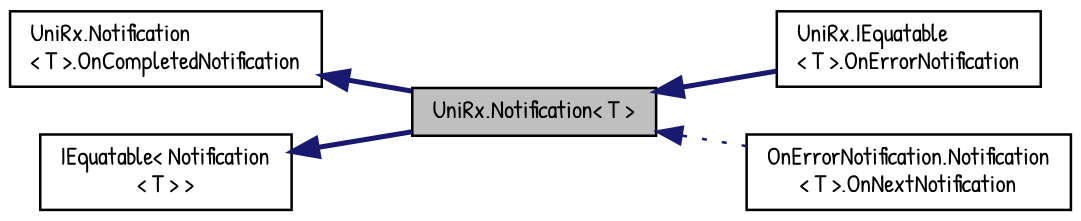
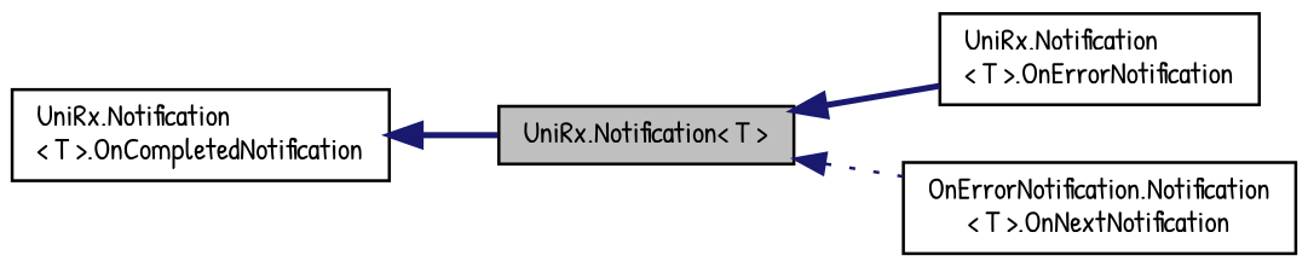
  digraph {
    fontname="Patrick Hand"
    rankdir=LR
    node [color=black fillcolor=white fontname="Patrick Hand" fontsize=10 shape=record style=filled]
    edge [color=midnightblue dir=back fontname="Patrick Hand" fontsize=10 labelfontname=Helvetica labelfontsize=10 style=bold]
    n1 [fillcolor=grey75 fontcolor=black height=0.2 label="UniRx.Notification\< T \>" width=0.4]
-   n2 [height=0.2 label="UniRx.IEquatable\l\< T \>.OnErrorNotification" width=0.4]
+   n2 [height=0.2 label="UniRx.Notification\l\< T \>.OnErrorNotification" width=0.4]
    n3 [height=0.2 label="OnErrorNotification.Notification\l\< T \>.OnNextNotification" width=0.4]
    n4 [height=0.2 label="UniRx.Notification\l\< T \>.OnCompletedNotification" width=0.4]
-   n5 [height=0.2 label="IEquatable\< Notification\l\< T \> \>" width=0.4]
    n1 -> n2
    n1 -> n3 [style=dotted]
    n4 -> n1
-   n5 -> n1
  }
